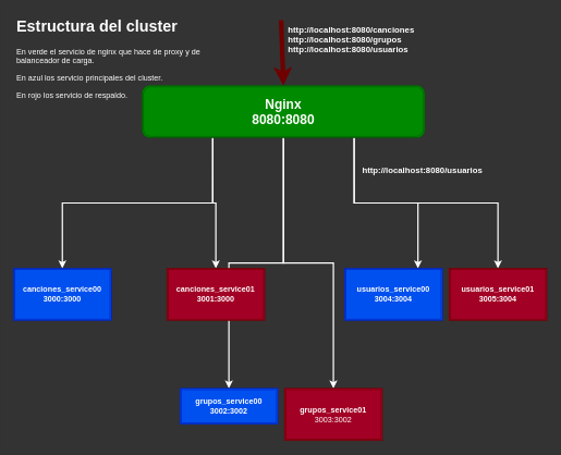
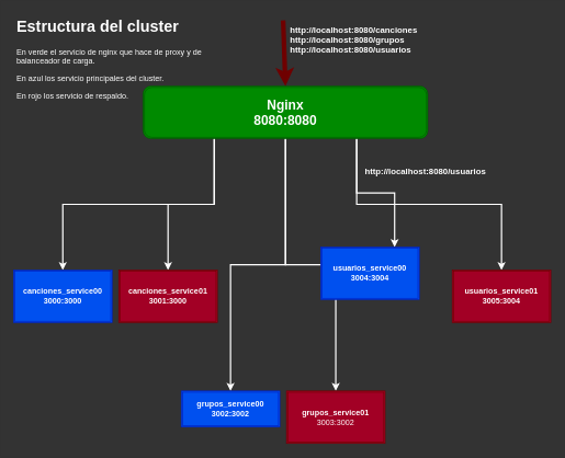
  <mxCell id="0" />
  <mxCell id="1" parent="0" />
  <mxCell id="2" style="edgeStyle=orthogonalEdgeStyle;rounded=0;orthogonalLoop=1;jettySize=auto;html=1;exitX=0.25;exitY=1;exitDx=0;exitDy=0;strokeColor=#FFFFFF;strokeWidth=2;" edge="1" parent="1" source="8" target="9"><mxGeometry relative="1" as="geometry" /></mxCell>
  <mxCell id="3" style="edgeStyle=orthogonalEdgeStyle;rounded=0;orthogonalLoop=1;jettySize=auto;html=1;exitX=0.25;exitY=1;exitDx=0;exitDy=0;strokeColor=#FFFFFF;strokeWidth=2;" edge="1" parent="1" source="8" target="10"><mxGeometry relative="1" as="geometry" /></mxCell>
  <mxCell id="4" style="edgeStyle=orthogonalEdgeStyle;rounded=0;orthogonalLoop=1;jettySize=auto;html=1;exitX=0.75;exitY=1;exitDx=0;exitDy=0;strokeColor=#FFFFFF;strokeWidth=2;" edge="1" parent="1" source="8" target="14"><mxGeometry relative="1" as="geometry" /></mxCell>
  <mxCell id="5" style="edgeStyle=orthogonalEdgeStyle;rounded=0;orthogonalLoop=1;jettySize=auto;html=1;exitX=0.75;exitY=1;exitDx=0;exitDy=0;entryX=0.75;entryY=0;entryDx=0;entryDy=0;strokeColor=#FFFFFF;strokeWidth=2;" edge="1" parent="1" source="8" target="13"><mxGeometry relative="1" as="geometry" /></mxCell>
  <mxCell id="6" style="edgeStyle=orthogonalEdgeStyle;rounded=0;orthogonalLoop=1;jettySize=auto;html=1;exitX=0.5;exitY=1;exitDx=0;exitDy=0;strokeColor=#FFFFFF;strokeWidth=2;" edge="1" parent="1" source="8" target="11"><mxGeometry relative="1" as="geometry" /></mxCell>
  <mxCell id="7" style="edgeStyle=orthogonalEdgeStyle;rounded=0;orthogonalLoop=1;jettySize=auto;html=1;exitX=0.5;exitY=1;exitDx=0;exitDy=0;strokeColor=#FFFFFF;strokeWidth=2;" edge="1" parent="1" source="8" target="12"><mxGeometry relative="1" as="geometry" /></mxCell>
  <mxCell id="8" value="&lt;b&gt;&lt;font style=&quot;font-size: 20px&quot;&gt;Nginx&lt;br&gt;8080:8080&lt;br&gt;&lt;/font&gt;&lt;/b&gt;" style="shape=ext;double=1;rounded=1;whiteSpace=wrap;html=1;fillColor=#008a00;strokeColor=#005700;fontColor=#ffffff;" vertex="1" parent="1"><mxGeometry x="217" y="130" width="433" height="80" as="geometry" /></mxCell>
  <mxCell id="9" value="&lt;span class=&quot;pl-ent&quot;&gt;&lt;b&gt;canciones_service00&lt;br&gt;3000:3000&lt;br&gt;&lt;/b&gt;&lt;/span&gt;" style="shape=ext;double=1;rounded=0;whiteSpace=wrap;html=1;fillColor=#0050ef;strokeColor=#001DBC;fontColor=#ffffff;" vertex="1" parent="1"><mxGeometry x="20" y="410" width="150" height="80" as="geometry" /></mxCell>
- <mxCell id="10" value="&lt;span class=&quot;pl-ent&quot;&gt;&lt;b&gt;canciones_service01&lt;br&gt;3001:3000&lt;br&gt;&lt;/b&gt;&lt;/span&gt;" style="shape=ext;double=1;rounded=0;whiteSpace=wrap;html=1;fillColor=#a20025;strokeColor=#6F0000;fontColor=#ffffff;" vertex="1" parent="1"><mxGeometry x="255" y="410" width="150" height="80" as="geometry" /></mxCell>
+ <mxCell id="10" value="&lt;span class=&quot;pl-ent&quot;&gt;&lt;b&gt;canciones_service01&lt;br&gt;3001:3000&lt;br&gt;&lt;/b&gt;&lt;/span&gt;" style="shape=ext;double=1;rounded=0;whiteSpace=wrap;html=1;fillColor=#a20025;strokeColor=#6F0000;fontColor=#ffffff;" vertex="1" parent="1"><mxGeometry x="180" y="410" width="150" height="80" as="geometry" /></mxCell>
  <mxCell id="11" value="&lt;span class=&quot;pl-ent&quot;&gt;&lt;b&gt;grupos_service00&lt;br&gt;3002:3002&lt;br&gt;&lt;/b&gt;&lt;/span&gt;" style="shape=ext;double=1;rounded=0;whiteSpace=wrap;html=1;fillColor=#0050ef;strokeColor=#001DBC;fontColor=#ffffff;" vertex="1" parent="1"><mxGeometry x="275" y="594" width="150" height="55" as="geometry" /></mxCell>
  <mxCell id="12" value="&lt;span class=&quot;pl-ent&quot;&gt;&lt;b&gt;grupos_service01&lt;br&gt;&lt;/b&gt;3003:3002&lt;br&gt;&lt;/span&gt;" style="shape=ext;double=1;rounded=0;whiteSpace=wrap;html=1;fillColor=#a20025;strokeColor=#6F0000;fontColor=#ffffff;" vertex="1" parent="1"><mxGeometry x="435" y="594" width="150" height="80" as="geometry" /></mxCell>
- <mxCell id="13" value="&lt;span class=&quot;pl-ent&quot;&gt;&lt;b&gt;usuarios_service00&lt;br&gt;3004:3004&lt;br&gt;&lt;/b&gt;&lt;/span&gt;" style="shape=ext;double=1;rounded=0;whiteSpace=wrap;html=1;fillColor=#0050ef;strokeColor=#001DBC;fontColor=#ffffff;" vertex="1" parent="1"><mxGeometry x="527" y="410" width="150" height="80" as="geometry" /></mxCell>
+ <mxCell id="13" value="&lt;span class=&quot;pl-ent&quot;&gt;&lt;b&gt;usuarios_service00&lt;br&gt;3004:3004&lt;br&gt;&lt;/b&gt;&lt;/span&gt;" style="shape=ext;double=1;rounded=0;whiteSpace=wrap;html=1;fillColor=#0050ef;strokeColor=#001DBC;fontColor=#ffffff;" vertex="1" parent="1"><mxGeometry x="487" y="375" width="150" height="80" as="geometry" /></mxCell>
  <mxCell id="14" value="&lt;span class=&quot;pl-ent&quot;&gt;&lt;b&gt;usuarios_service01&lt;br&gt;3005:3004&lt;br&gt;&lt;/b&gt;&lt;/span&gt;" style="shape=ext;double=1;rounded=0;whiteSpace=wrap;html=1;fillColor=#a20025;strokeColor=#6F0000;fontColor=#ffffff;" vertex="1" parent="1"><mxGeometry x="687" y="410" width="150" height="80" as="geometry" /></mxCell>
  <mxCell id="15" value="" style="endArrow=classic;html=1;entryX=0.5;entryY=0;entryDx=0;entryDy=0;fillColor=#a20025;strokeColor=#6F0000;strokeWidth=7;" edge="1" parent="1" target="8"><mxGeometry width="50" height="50" relative="1" as="geometry"><mxPoint x="430" y="30" as="sourcePoint" /><mxPoint x="477" y="30" as="targetPoint" /></mxGeometry></mxCell>
  <mxCell id="16" value="&lt;h1&gt;&lt;font color=&quot;#ffffff&quot;&gt;Estructura del cluster&lt;/font&gt;&lt;/h1&gt;&lt;p&gt;&lt;font color=&quot;#ffffff&quot;&gt;En verde el servicio de nginx que hace de proxy y de balanceador de carga.&lt;/font&gt;&lt;/p&gt;&lt;p&gt;&lt;font color=&quot;#ffffff&quot;&gt;En azul los servicio principales del cluster.&lt;/font&gt;&lt;/p&gt;&lt;p&gt;&lt;font color=&quot;#ffffff&quot;&gt;En rojo los servicio de respaldo.&amp;nbsp;&lt;/font&gt;&lt;/p&gt;" style="text;html=1;strokeColor=none;fillColor=none;spacing=5;spacingTop=-20;whiteSpace=wrap;overflow=hidden;rounded=0;" vertex="1" parent="1"><mxGeometry x="20" y="20" width="327" height="140" as="geometry" /></mxCell>
  <mxCell id="17" value="&lt;div style=&quot;text-align: left ; font-size: 13px&quot;&gt;&lt;span&gt;&lt;b&gt;&lt;font style=&quot;font-size: 13px&quot; color=&quot;#ffffff&quot;&gt;http://localhost:8080/canciones&lt;/font&gt;&lt;/b&gt;&lt;/span&gt;&lt;/div&gt;&lt;div style=&quot;text-align: left ; font-size: 13px&quot;&gt;&lt;span&gt;&lt;b&gt;&lt;font style=&quot;font-size: 13px&quot; color=&quot;#ffffff&quot;&gt;http://localhost:8080/grupos&lt;/font&gt;&lt;/b&gt;&lt;/span&gt;&lt;/div&gt;&lt;div style=&quot;text-align: left ; font-size: 13px&quot;&gt;&lt;span&gt;&lt;b&gt;&lt;font style=&quot;font-size: 13px&quot; color=&quot;#ffffff&quot;&gt;http://localhost:8080/usuarios&lt;/font&gt;&lt;/b&gt;&lt;/span&gt;&lt;/div&gt;" style="text;html=1;strokeColor=none;fillColor=none;align=center;verticalAlign=middle;whiteSpace=wrap;rounded=0;" vertex="1" parent="1"><mxGeometry x="438" y="30" width="199" height="60" as="geometry" /></mxCell>
  <mxCell id="18" value="&lt;div style=&quot;text-align: left ; font-size: 13px&quot;&gt;&lt;b&gt;&lt;font color=&quot;#ffffff&quot;&gt;http://localhost:8080/usuarios&lt;/font&gt;&lt;/b&gt;&lt;br&gt;&lt;/div&gt;" style="text;html=1;strokeColor=none;fillColor=none;align=center;verticalAlign=middle;whiteSpace=wrap;rounded=0;" vertex="1" parent="1"><mxGeometry x="547" y="230" width="199" height="60" as="geometry" /></mxCell>
